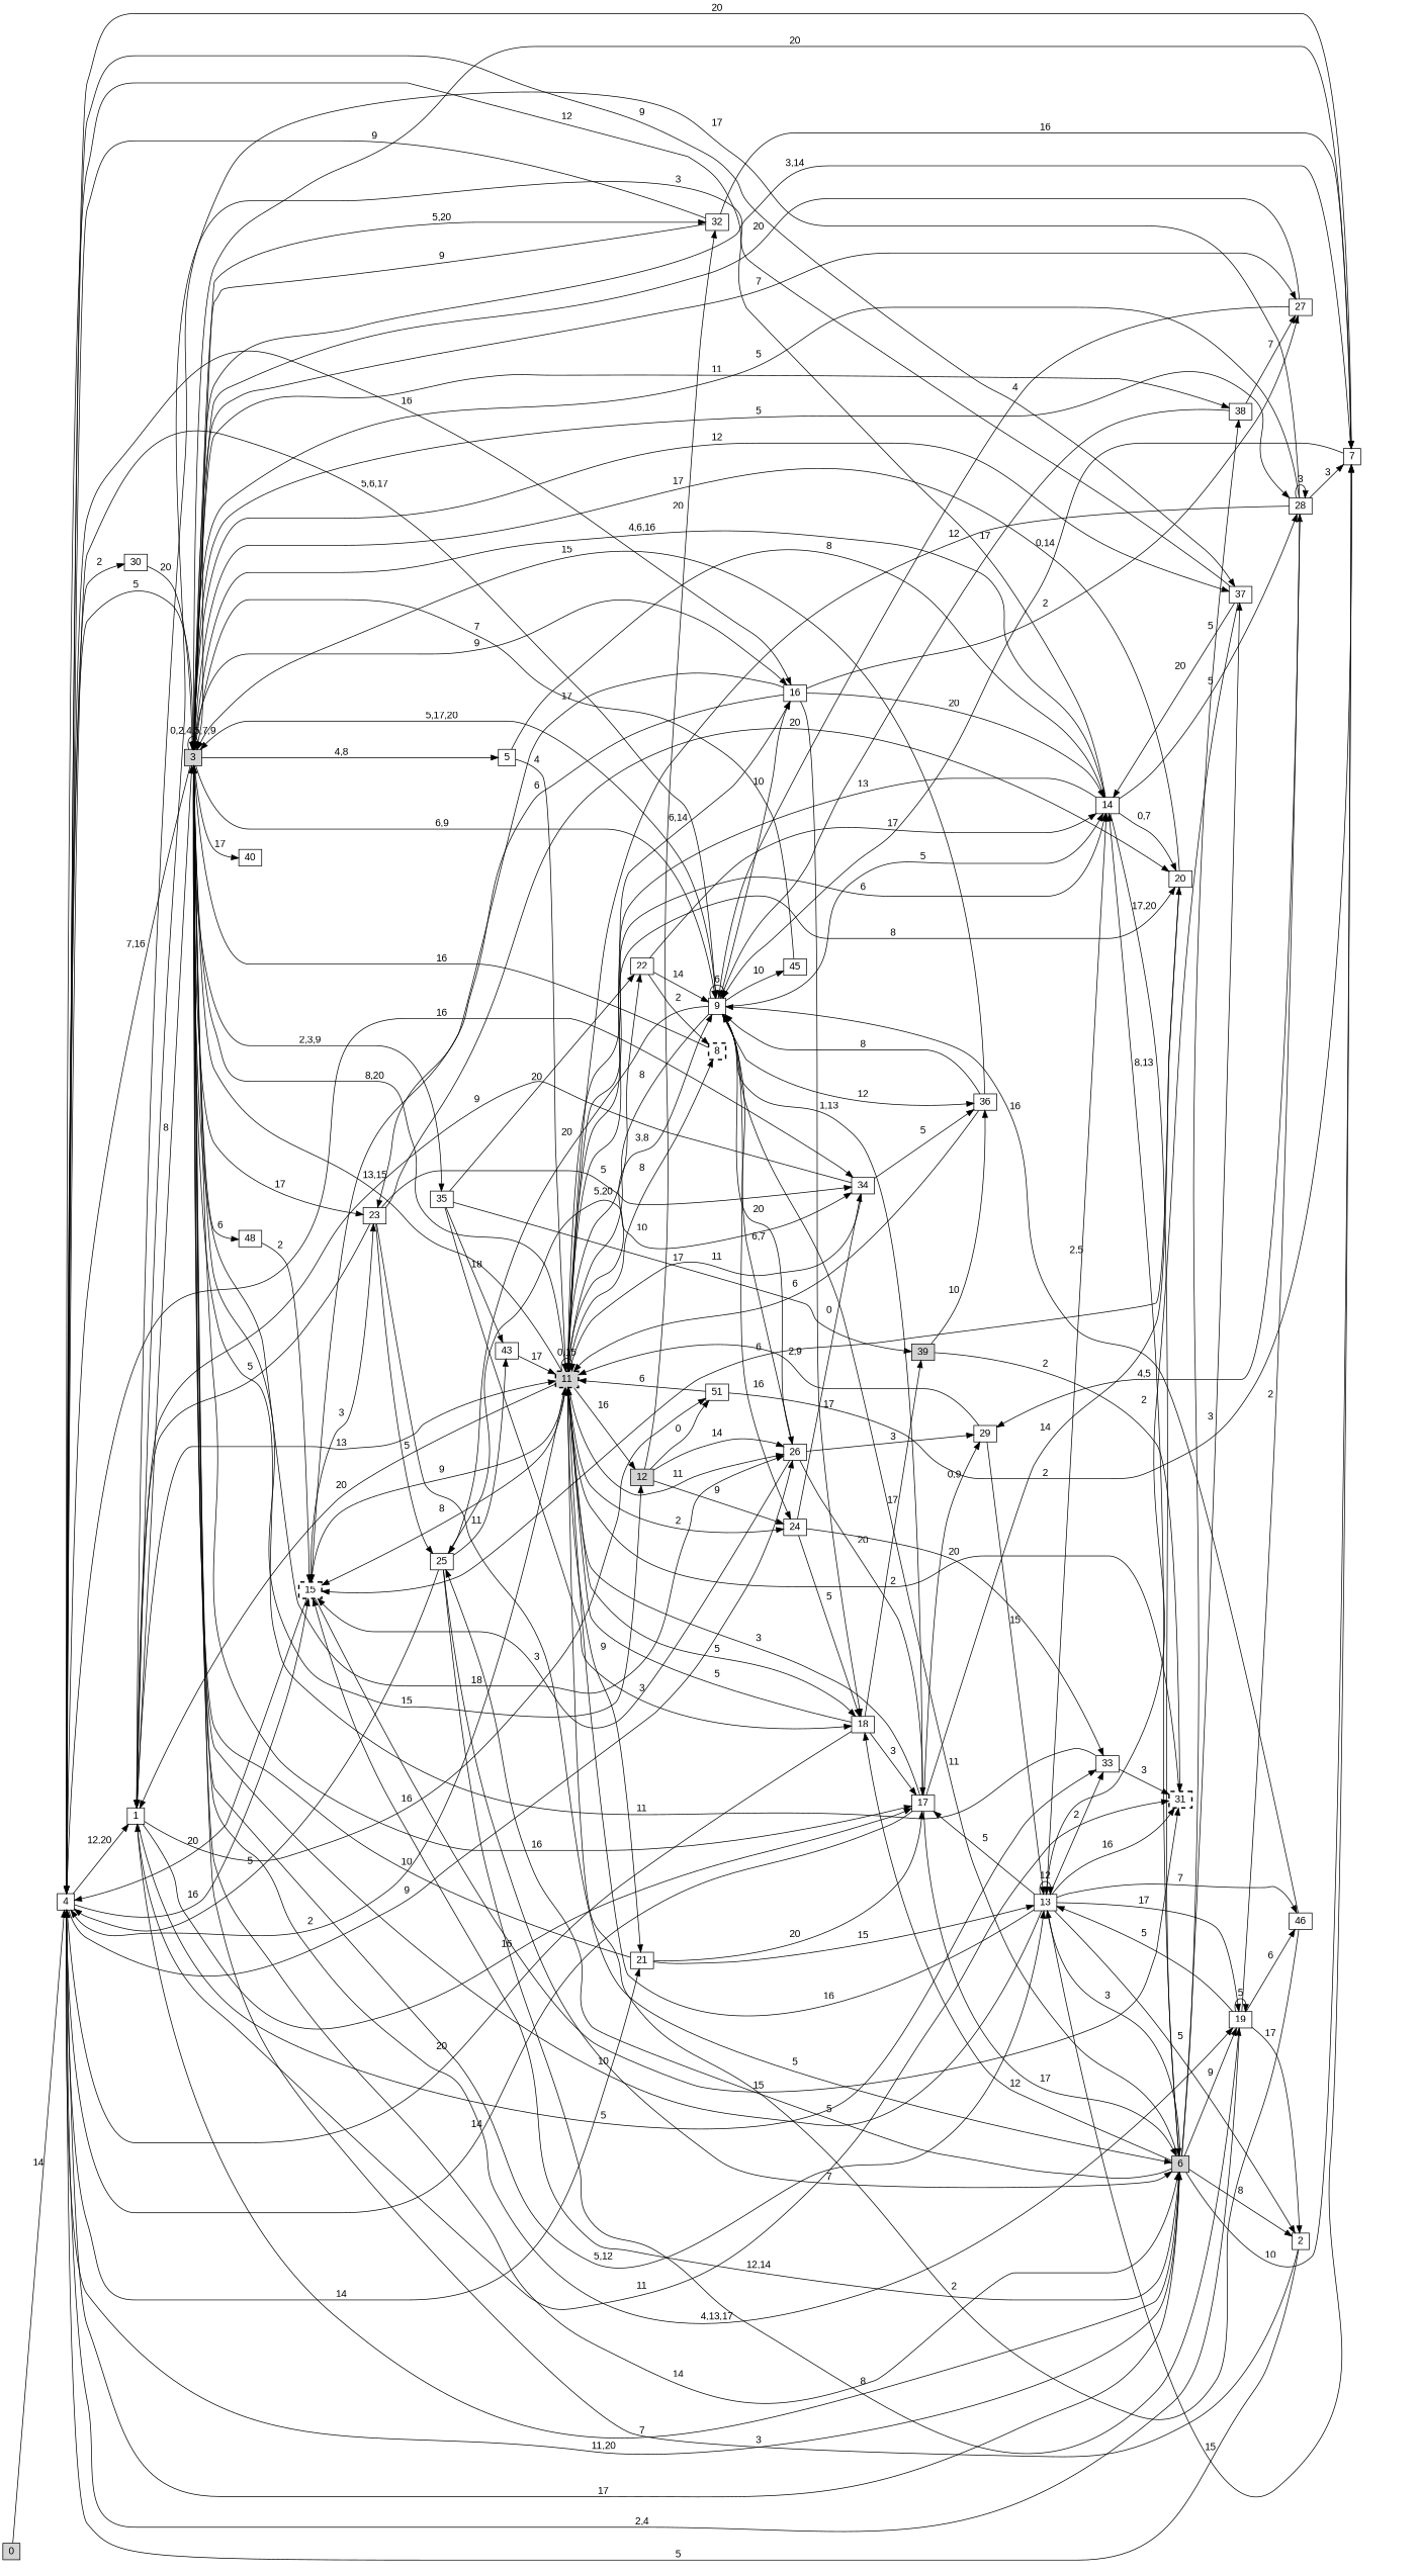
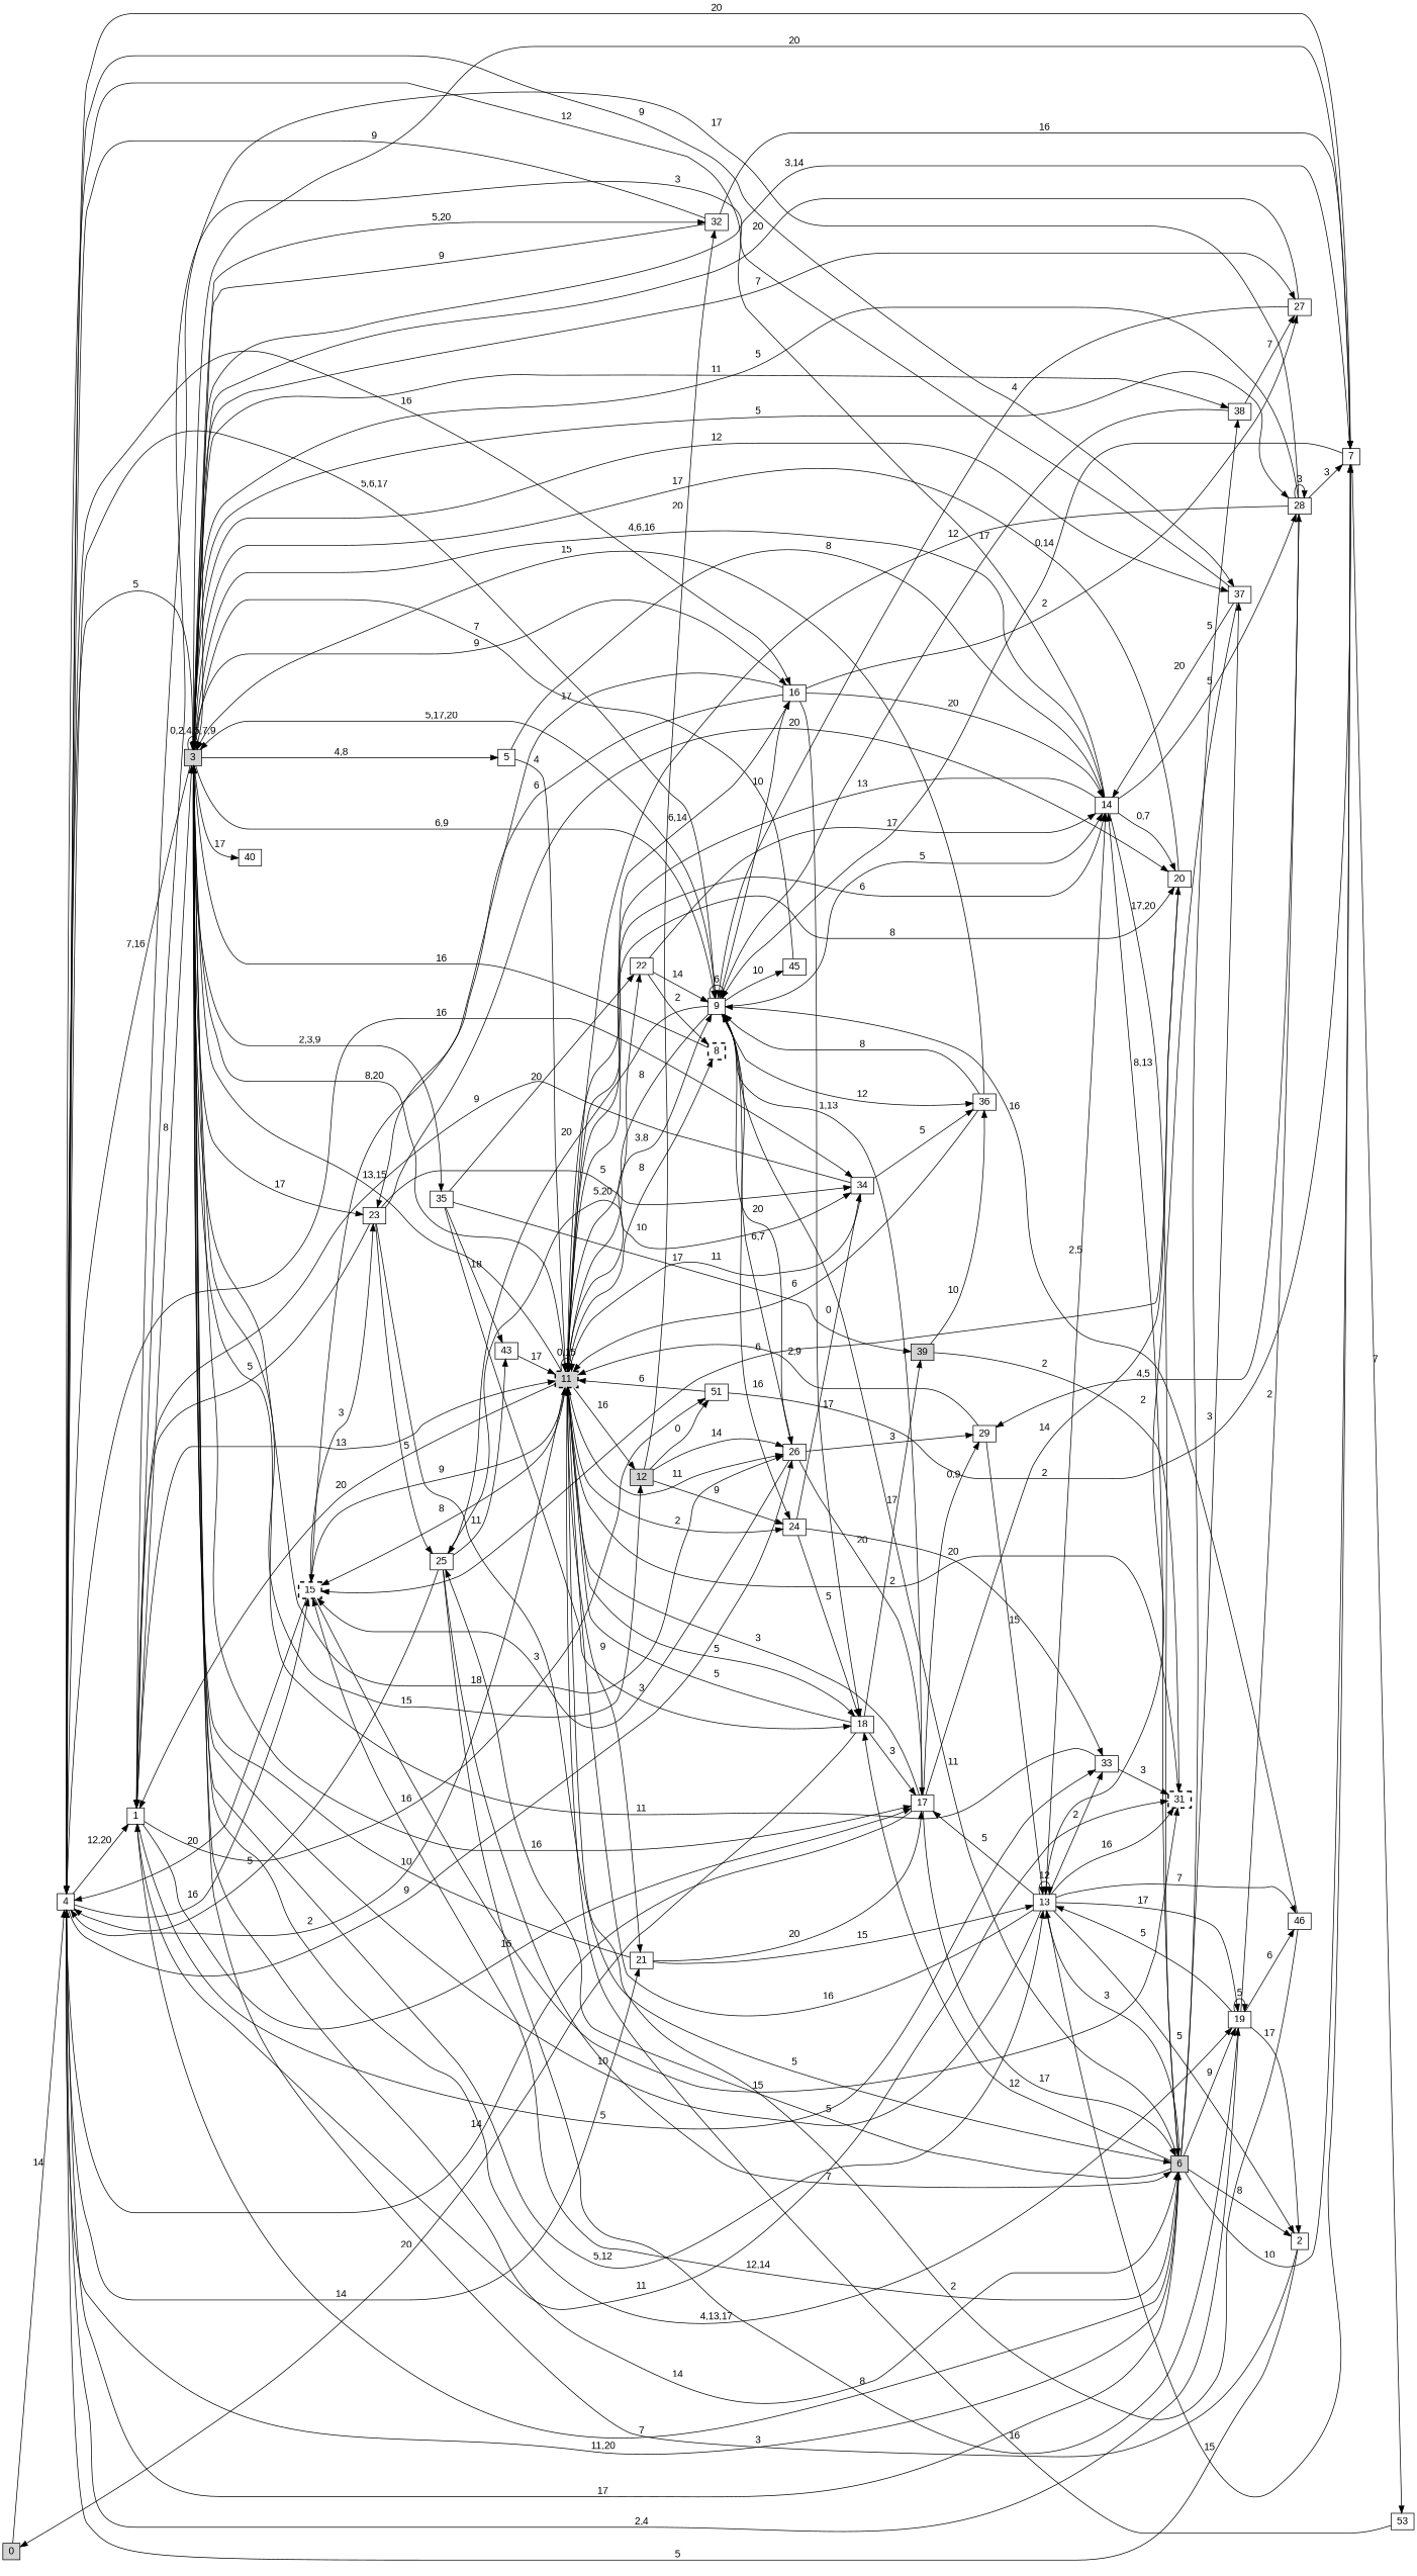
  digraph {
    rankdir=LR
    node [fontname=Arial shape=box]
    edge [fontname=Arial]
    n1 [height=0.1 label=0 style=filled width=0.1]
    n2 [height=0.1 label=4 width=0.1]
    n3 [height=0.1 label=1 width=0.1]
    n4 [height=0.1 label=3 style=filled width=0.1]
    n5 [height=0.1 label=6 style=filled width=0.1]
    n6 [height=0.1 label=7 width=0.1]
    n7 [height=0.1 label=9 width=0.1]
    n8 [height=0.1 label=16 width=0.1]
    n9 [height=0.1 label=26 width=0.1]
    n10 [height=0.1 label=37 width=0.1]
    n11 [height=0.1 label=15 style="bold,dashed" width=0.1]
    n12 [height=0.1 label=21 width=0.1]
-   n13 [height=0.1 label=30 width=0.1]
    n14 [height=0.1 label=34 width=0.1]
    n15 [height=0.1 label=11 style="filled,bold,dashed" width=0.1]
    n16 [height=0.1 label=17 width=0.1]
    n17 [height=0.1 label=31 style="bold,dashed" width=0.1]
    n18 [height=0.1 label=33 width=0.1]
    n19 [height=0.1 label=51 width=0.1]
    n20 [height=0.1 label=5 width=0.1]
    n21 [height=0.1 label=12 style=filled width=0.1]
    n22 [height=0.1 label=13 width=0.1]
    n23 [height=0.1 label=19 width=0.1]
    n24 [height=0.1 label=23 width=0.1]
    n25 [height=0.1 label=27 width=0.1]
    n26 [height=0.1 label=28 width=0.1]
    n27 [height=0.1 label=32 width=0.1]
    n28 [height=0.1 label=35 width=0.1]
    n29 [height=0.1 label=38 width=0.1]
    n30 [height=0.1 label=40 width=0.1]
-   n31 [height=0.1 label=48 width=0.1]
    n32 [height=0.1 label=14 width=0.1]
    n33 [height=0.1 label=18 width=0.1]
    n34 [height=0.1 label=8 style="bold,dashed" width=0.1]
    n35 [height=0.1 label=24 width=0.1]
    n36 [height=0.1 label=20 width=0.1]
    n37 [height=0.1 label=22 width=0.1]
    n38 [height=0.1 label=29 width=0.1]
    n39 [height=0.1 label=2 width=0.1]
    n40 [height=0.1 label=25 width=0.1]
+   n41 [height=0.1 label=53 width=0.1]
    n42 [height=0.1 label=36 width=0.1]
    n43 [height=0.1 label=45 width=0.1]
    n44 [height=0.1 label=46 width=0.1]
    n45 [height=0.1 label=43 width=0.1]
    n46 [height=0.1 label=39 style=filled width=0.1]
    n1 -> n2 [label=14]
    n2 -> n3 [label="12,20"]
    n2 -> n4 [label=5]
    n2 -> n5 [label="11,20"]
    n2 -> n6 [label=20]
    n2 -> n7 [label="5,6,17"]
    n2 -> n8 [label=16]
    n2 -> n9 [label=9]
    n2 -> n10 [label=9]
    n2 -> n11 [label=16]
    n2 -> n12 [label=14]
-   n2 -> n13 [label=2]
    n2 -> n14 [label=16]
    n3 -> n4 [label=8]
    n3 -> n15 [label=13]
    n3 -> n16 [label=16]
    n3 -> n17 [label=11]
    n3 -> n18 [label=5]
    n3 -> n19 [label=16]
    n4 -> n2 [label="7,16"]
    n4 -> n4 [label="0,2,4,5,7,9"]
    n4 -> n5 [label=14]
    n4 -> n6 [label=20]
    n4 -> n7 [label="6,9"]
    n4 -> n8 [label=9]
    n4 -> n9 [label=18]
    n4 -> n10 [label=12]
    n4 -> n15 [label="8,20"]
    n4 -> n16 [label=16]
    n4 -> n20 [label="4,8"]
    n4 -> n21 [label=15]
    n4 -> n22 [label="5,12"]
    n4 -> n23 [label="4,13,17"]
    n4 -> n24 [label=17]
    n4 -> n25 [label=7]
    n4 -> n26 [label=5]
    n4 -> n27 [label="5,20"]
    n4 -> n28 [label="2,3,9"]
    n4 -> n29 [label=11]
    n4 -> n30 [label=17]
-   n4 -> n31 [label=6]
    n5 -> n2 [label=17]
    n5 -> n3 [label=7]
    n5 -> n6 [label=10]
    n5 -> n7 [label=11]
    n5 -> n10 [label=3]
    n5 -> n11 [label="12,14"]
    n5 -> n22 [label=3]
    n5 -> n23 [label=9]
    n5 -> n29 [label=5]
    n5 -> n32 [label="8,13"]
    n5 -> n33 [label=12]
    n5 -> n39 [label=8]
    n5 -> n40 [label=5]
    n6 -> n4 [label="3,14"]
    n6 -> n7 [label="0,14"]
+   n6 -> n41 [label=7]
    n7 -> n4 [label="5,17,20"]
    n7 -> n7 [label=6]
    n7 -> n8 [label=10]
    n7 -> n9 [label="6,7"]
    n7 -> n15 [label=8]
    n7 -> n32 [label=5]
    n7 -> n35 [label=16]
    n7 -> n40 [label=20]
    n7 -> n42 [label=12]
    n7 -> n43 [label=10]
    n8 -> n11 [label=6]
    n8 -> n24 [label=17]
    n8 -> n25 [label=2]
    n8 -> n32 [label=20]
    n8 -> n33 [label=17]
    n9 -> n7 [label=20]
    n9 -> n11 [label=3]
    n9 -> n16 [label=20]
    n9 -> n38 [label=3]
    n10 -> n3 [label=3]
    n10 -> n22 [label=2]
    n10 -> n32 [label=20]
    n11 -> n2 [label=20]
    n11 -> n15 [label=9]
    n11 -> n17 [label=15]
    n11 -> n24 [label=3]
    n12 -> n4 [label=10]
    n12 -> n16 [label=20]
    n12 -> n22 [label=15]
-   n13 -> n4 [label=20]
    n14 -> n3 [label=9]
    n14 -> n15 [label=11]
    n14 -> n42 [label=5]
    n15 -> n2 [label=2]
    n15 -> n3 [label=20]
    n15 -> n4 [label="13,15"]
    n15 -> n7 [label="3,8"]
    n15 -> n8 [label="6,14"]
    n15 -> n9 [label=11]
    n15 -> n11 [label=8]
    n15 -> n12 [label=9]
    n15 -> n15 [label="0,15"]
    n15 -> n21 [label=16]
    n15 -> n32 [label=6]
    n15 -> n33 [label=5]
    n15 -> n34 [label=8]
    n15 -> n35 [label=2]
    n15 -> n36 [label=8]
    n15 -> n37 [label="5,20"]
    n16 -> n2 [label=14]
    n16 -> n5 [label=17]
    n16 -> n7 [label="1,13"]
    n16 -> n15 [label=3]
    n16 -> n36 [label=14]
    n16 -> n38 [label="0,9"]
    n17 -> n15 [label=2]
    n18 -> n4 [label=11]
    n18 -> n17 [label=3]
    n19 -> n6 [label=2]
    n19 -> n15 [label=6]
    n20 -> n15 [label=4]
    n20 -> n32 [label=8]
    n21 -> n9 [label=14]
    n21 -> n19 [label=0]
    n21 -> n27 [label=20]
    n21 -> n35 [label=9]
    n22 -> n4 [label=10]
    n22 -> n6 [label=15]
    n22 -> n15 [label=16]
    n22 -> n16 [label=5]
    n22 -> n17 [label=16]
    n22 -> n18 [label=2]
    n22 -> n22 [label=12]
    n22 -> n23 [label=17]
    n22 -> n32 [label="2,5"]
    n22 -> n39 [label=5]
    n22 -> n44 [label=7]
    n23 -> n2 [label="2,4"]
    n23 -> n22 [label=5]
    n23 -> n23 [label=5]
    n23 -> n26 [label=2]
    n23 -> n39 [label=17]
    n23 -> n44 [label=6]
    n24 -> n3 [label=5]
    n24 -> n5 [label=5]
    n24 -> n14 [label=5]
    n24 -> n36 [label=20]
    n24 -> n40 [label=5]
    n25 -> n4 [label=20]
    n25 -> n7 [label=4]
    n26 -> n3 [label=17]
    n26 -> n4 [label=5]
    n26 -> n6 [label=3]
    n26 -> n15 [label=12]
    n26 -> n26 [label=3]
    n26 -> n38 [label="4,5"]
    n27 -> n2 [label=9]
    n27 -> n4 [label=9]
    n27 -> n6 [label=16]
    n28 -> n33 [label=3]
    n28 -> n37 [label=20]
    n28 -> n45 [label=18]
    n28 -> n46 [label=17]
    n29 -> n7 [label=17]
    n29 -> n25 [label=7]
-   n31 -> n11 [label=2]
    n32 -> n2 [label=12]
    n32 -> n4 [label="4,6,16"]
    n32 -> n5 [label="17,20"]
    n32 -> n15 [label=13]
    n32 -> n26 [label=5]
    n32 -> n36 [label="0,7"]
-   n33 -> n2 [label=20]
+   n33 -> n1 [label=20]
    n33 -> n15 [label=5]
    n33 -> n16 [label=3]
    n33 -> n46 [label=17]
    n34 -> n4 [label=16]
    n35 -> n14 [label=0]
    n35 -> n18 [label=20]
    n35 -> n33 [label=5]
    n36 -> n4 [label=17]
    n36 -> n11 [label=6]
    n37 -> n7 [label=14]
    n37 -> n32 [label=17]
    n37 -> n34 [label=2]
    n38 -> n15 [label="2,9"]
    n38 -> n22 [label=15]
    n39 -> n2 [label=5]
    n39 -> n4 [label=3]
    n40 -> n2 [label=5]
    n40 -> n5 [label=7]
    n40 -> n14 [label=10]
    n40 -> n23 [label=8]
    n40 -> n45 [label=11]
+   n41 -> n15 [label=16]
    n42 -> n4 [label=15]
    n42 -> n7 [label=8]
    n42 -> n15 [label=6]
    n43 -> n4 [label=7]
    n44 -> n7 [label=16]
    n44 -> n15 [label=2]
    n45 -> n15 [label=17]
    n46 -> n17 [label=2]
    n46 -> n42 [label=10]
  }
